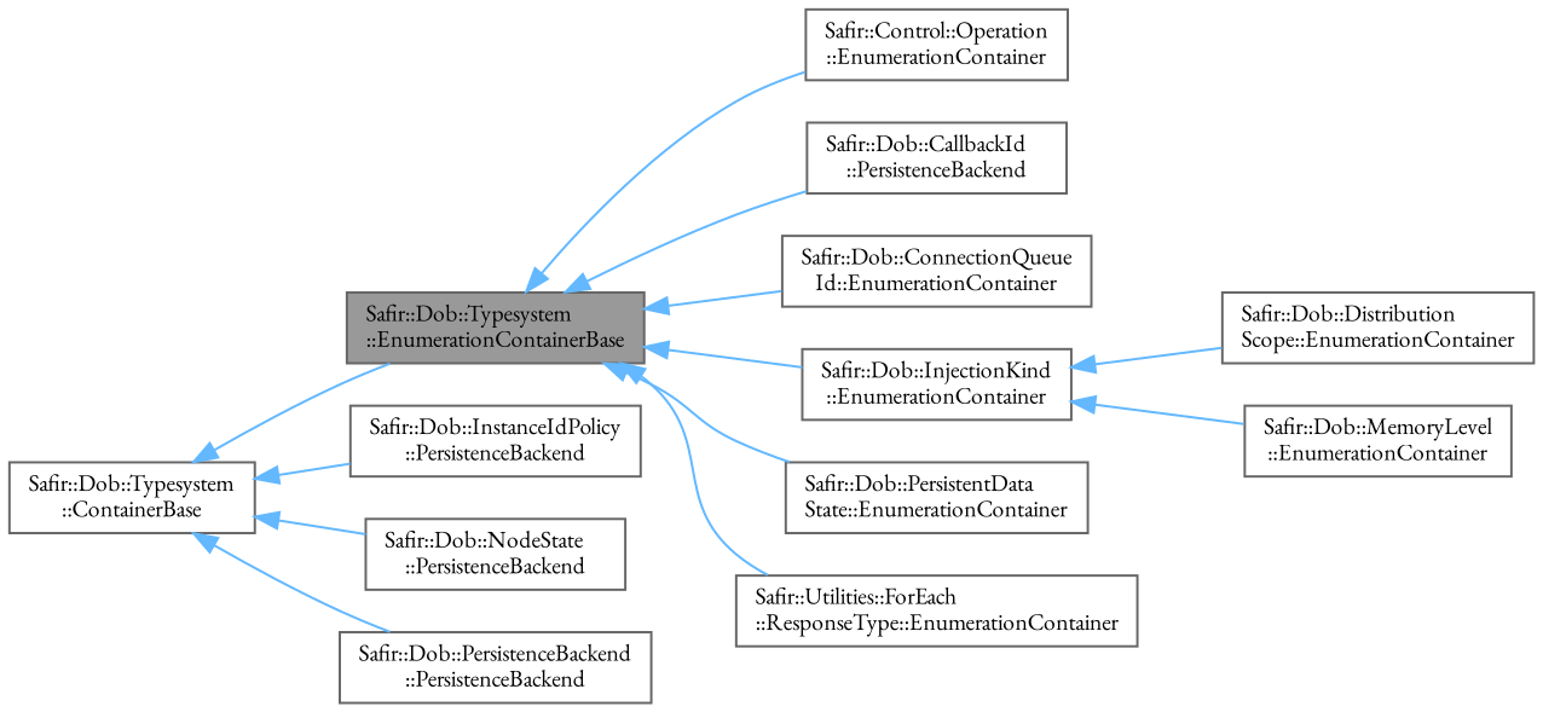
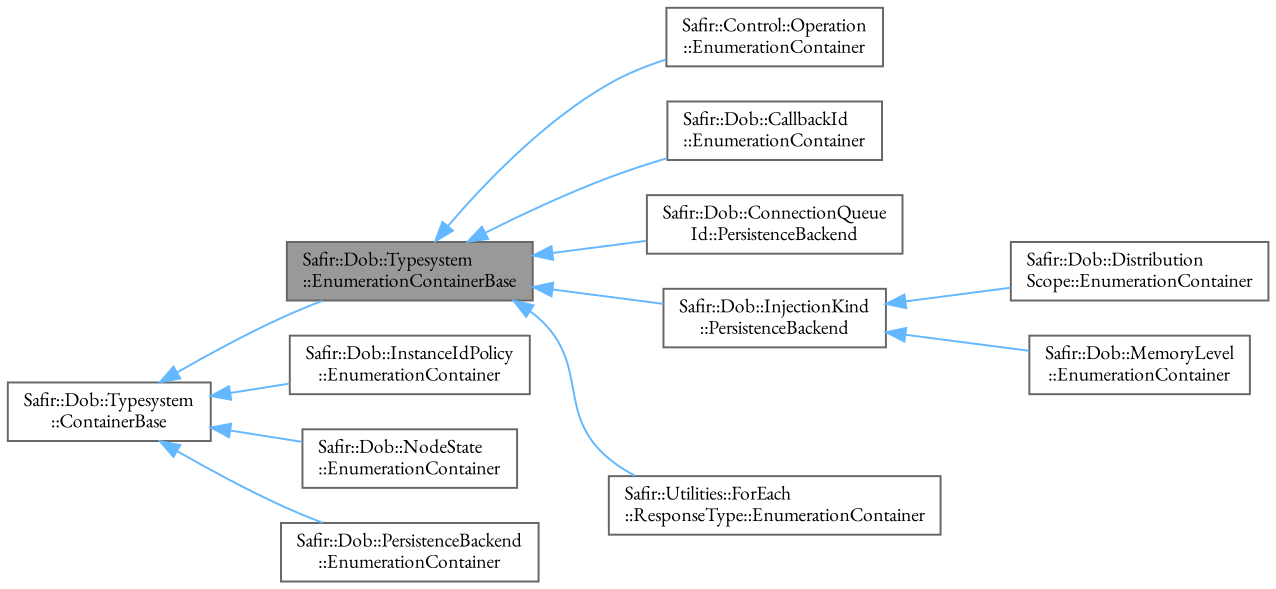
  digraph {
    fontname="EB Garamond"
    rankdir=LR
    node [color=gray40 fillcolor=white fontname="EB Garamond" fontsize=10 shape=box style=filled]
    edge [color=steelblue1 dir=back fontname="EB Garamond" fontsize=10 labelfontname=Helvetica labelfontsize=10 style=solid]
    n1 [fillcolor=grey60 fontcolor=black height=0.2 label="Safir::Dob::Typesystem\l::EnumerationContainerBase" width=0.4]
    n2 [height=0.2 label="Safir::Control::Operation\l::EnumerationContainer" width=0.4]
-   n3 [height=0.2 label="Safir::Dob::CallbackId\l::PersistenceBackend" width=0.4]
-   n4 [height=0.2 label="Safir::Dob::ConnectionQueue\lId::EnumerationContainer" width=0.4]
-   n5 [height=0.2 label="Safir::Dob::InjectionKind\l::EnumerationContainer" width=0.4]
-   n6 [height=0.2 label="Safir::Dob::PersistentData\lState::EnumerationContainer" width=0.4]
+   n3 [height=0.2 label="Safir::Dob::CallbackId\l::EnumerationContainer" width=0.4]
+   n4 [height=0.2 label="Safir::Dob::ConnectionQueue\lId::PersistenceBackend" width=0.4]
+   n5 [height=0.2 label="Safir::Dob::InjectionKind\l::PersistenceBackend" width=0.4]
    n7 [height=0.2 label="Safir::Utilities::ForEach\l::ResponseType::EnumerationContainer" width=0.4]
    n8 [height=0.2 label="Safir::Dob::Distribution\lScope::EnumerationContainer" width=0.4]
    n9 [height=0.2 label="Safir::Dob::MemoryLevel\l::EnumerationContainer" width=0.4]
-   n10 [height=0.2 label="Safir::Dob::InstanceIdPolicy\l::PersistenceBackend" width=0.4]
-   n11 [height=0.2 label="Safir::Dob::NodeState\l::PersistenceBackend" width=0.4]
-   n12 [height=0.2 label="Safir::Dob::PersistenceBackend\l::PersistenceBackend" width=0.4]
+   n10 [height=0.2 label="Safir::Dob::InstanceIdPolicy\l::EnumerationContainer" width=0.4]
+   n11 [height=0.2 label="Safir::Dob::NodeState\l::EnumerationContainer" width=0.4]
+   n12 [height=0.2 label="Safir::Dob::PersistenceBackend\l::EnumerationContainer" width=0.4]
    n13 [height=0.2 label="Safir::Dob::Typesystem\l::ContainerBase" width=0.4]
    n1 -> n2
    n1 -> n3
    n1 -> n4
    n1 -> n5
-   n1 -> n6
    n1 -> n7
    n5 -> n8
    n5 -> n9
    n13 -> n1
    n13 -> n10
    n13 -> n11
    n13 -> n12
  }
